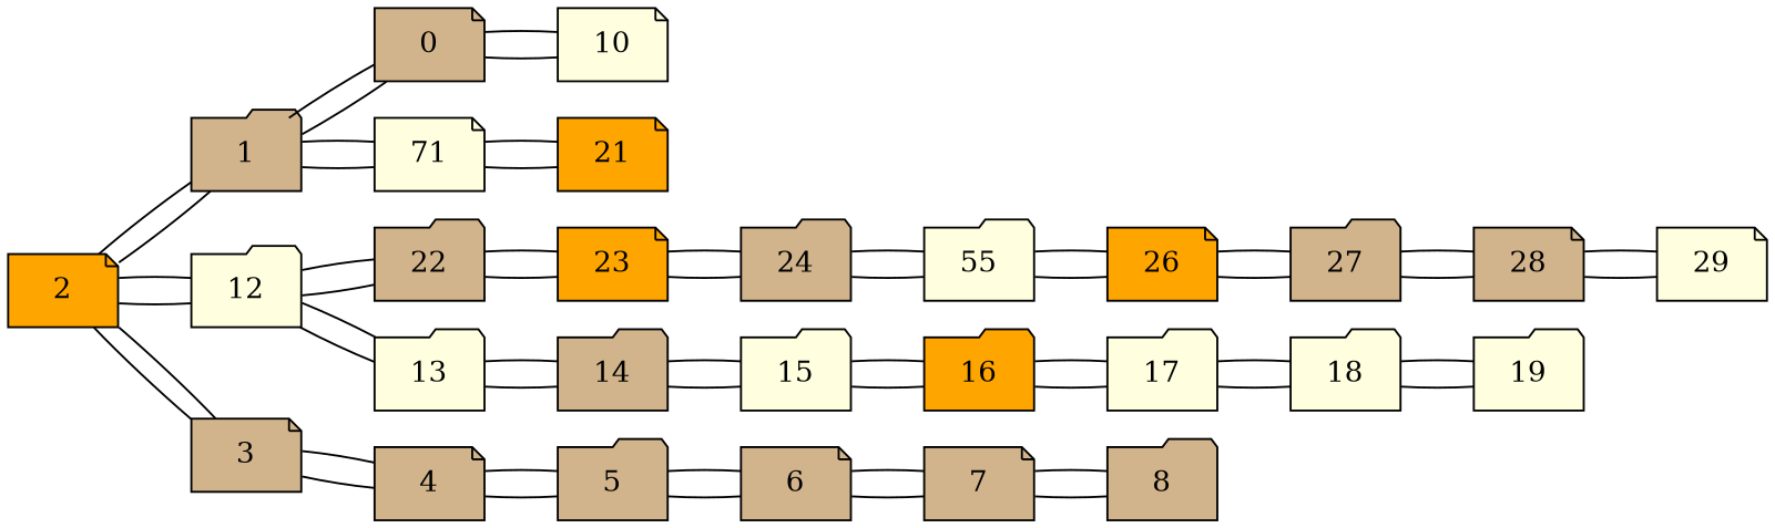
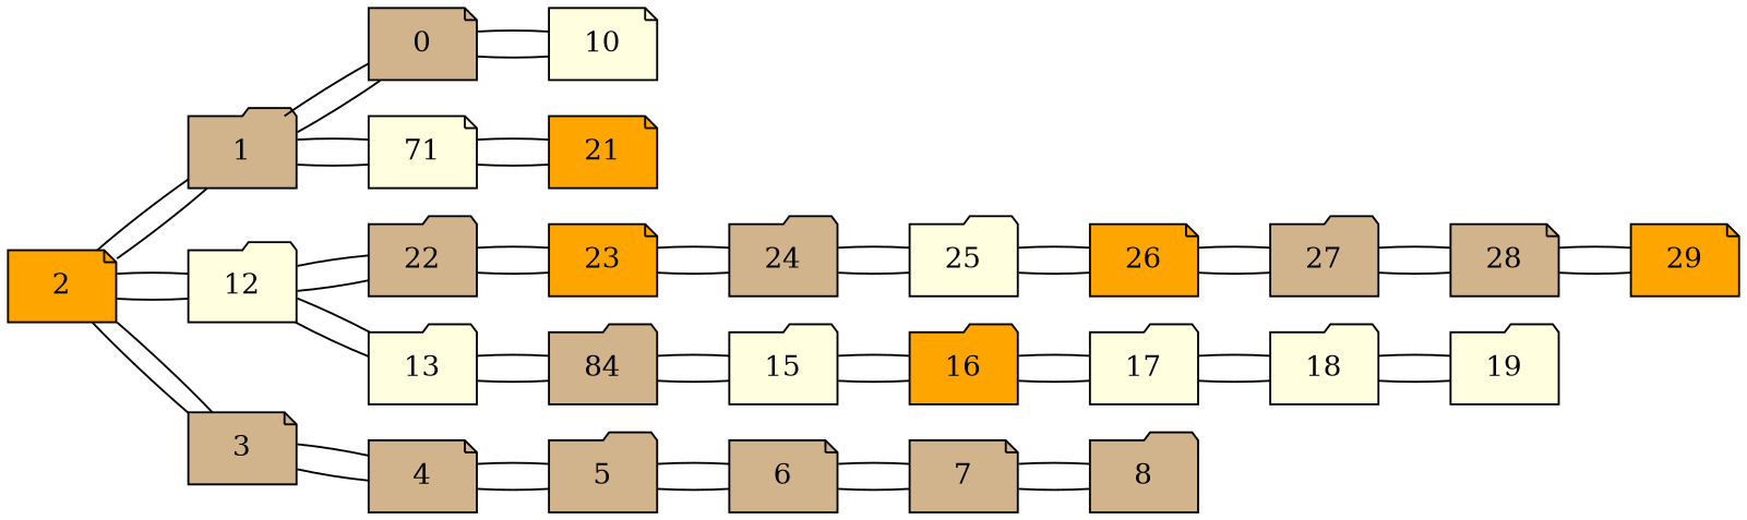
  graph {
    rankdir=LR
    node [fillcolor=tan shape=folder style=filled]
    n1 [fillcolor=orange label=2 shape=note]
    n2 [label=1]
    n3 [fillcolor=lightyellow label=12]
    n4 [label=3 shape=note]
    n5 [label=0 shape=note]
    n6 [fillcolor=lightyellow label=71 shape=note]
    n7 [label=22]
    n8 [fillcolor=lightyellow label=13]
    n9 [label=4 shape=note]
    n10 [fillcolor=lightyellow label=10 shape=note]
    n11 [fillcolor=orange label=21 shape=note]
    n12 [fillcolor=orange label=23 shape=note]
-   n13 [label=14]
+   n13 [label=84]
    n14 [label=5]
    n15 [label=24]
    n16 [fillcolor=lightyellow label=15]
    n17 [label=6 shape=note]
-   n18 [fillcolor=lightyellow label=55]
+   n18 [fillcolor=lightyellow label=25]
    n19 [fillcolor=orange label=16]
    n20 [label=7 shape=note]
    n21 [fillcolor=orange label=26 shape=note]
    n22 [fillcolor=lightyellow label=17]
    n23 [label=8]
    n24 [label=27]
    n25 [fillcolor=lightyellow label=18]
    n26 [label=28 shape=note]
    n27 [fillcolor=lightyellow label=19]
-   n28 [fillcolor=lightyellow label=29 shape=note]
+   n28 [fillcolor=orange label=29 shape=note]
    n1 -- n2
    n1 -- n3
    n1 -- n4
    n2 -- n1
    n2 -- n5
    n2 -- n6
    n3 -- n1
    n3 -- n7
    n3 -- n8
    n4 -- n1
    n4 -- n9
    n5 -- n2
    n5 -- n10
    n6 -- n2
    n6 -- n11
    n7 -- n3
    n7 -- n12
    n8 -- n3
    n8 -- n13
    n9 -- n4
    n9 -- n14
    n10 -- n5
    n11 -- n6
    n12 -- n7
    n12 -- n15
    n13 -- n8
    n13 -- n16
    n14 -- n9
    n14 -- n17
    n15 -- n12
    n15 -- n18
    n16 -- n13
    n16 -- n19
    n17 -- n14
    n17 -- n20
    n18 -- n15
    n18 -- n21
    n19 -- n16
    n19 -- n22
    n20 -- n17
    n20 -- n23
    n21 -- n18
    n21 -- n24
    n22 -- n19
    n22 -- n25
    n23 -- n20
    n24 -- n21
    n24 -- n26
    n25 -- n22
    n25 -- n27
    n26 -- n24
    n26 -- n28
    n27 -- n25
    n28 -- n26
  }
